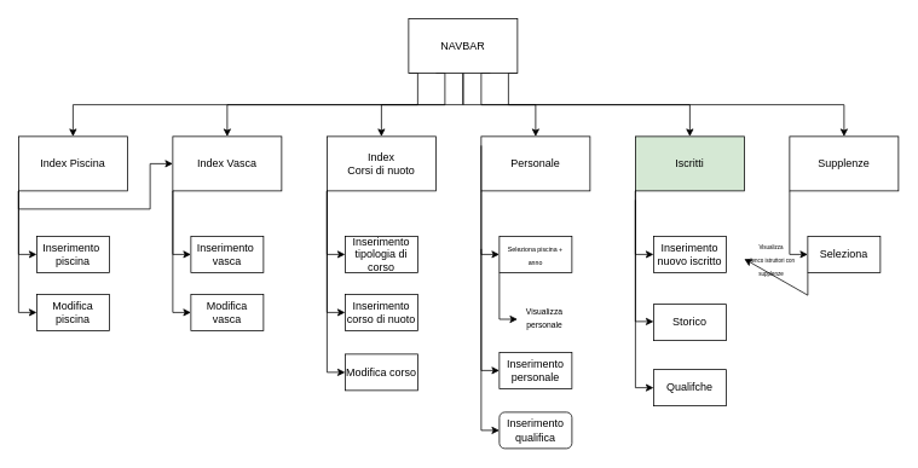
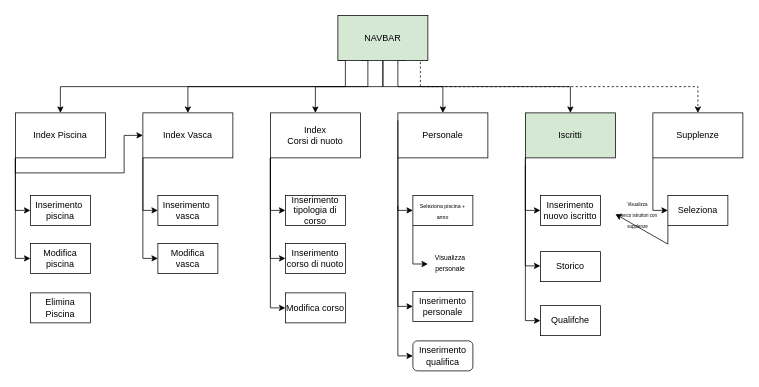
  <mxCell id="0" />
  <mxCell id="1" parent="0" />
  <mxCell id="2" style="edgeStyle=orthogonalEdgeStyle;rounded=0;orthogonalLoop=1;jettySize=auto;html=1;exitX=0;exitY=1;exitDx=0;exitDy=0;entryX=0;entryY=0.5;entryDx=0;entryDy=0;" edge="1" parent="1" source="5" target="18"><mxGeometry relative="1" as="geometry" /></mxCell>
  <mxCell id="3" style="edgeStyle=orthogonalEdgeStyle;rounded=0;orthogonalLoop=1;jettySize=auto;html=1;exitX=0;exitY=1;exitDx=0;exitDy=0;entryX=0;entryY=0.5;entryDx=0;entryDy=0;" edge="1" parent="1" source="5" target="19"><mxGeometry relative="1" as="geometry" /></mxCell>
  <mxCell id="4" style="edgeStyle=orthogonalEdgeStyle;rounded=0;orthogonalLoop=1;jettySize=auto;html=1;exitX=0;exitY=1;exitDx=0;exitDy=0;" edge="1" parent="1" source="5" target="13"><mxGeometry relative="1" as="geometry" /></mxCell>
  <mxCell id="5" value="Index Piscina" style="rounded=0;whiteSpace=wrap;html=1;" vertex="1" parent="1"><mxGeometry x="20" y="150" width="120" height="60" as="geometry" /></mxCell>
  <mxCell id="6" style="edgeStyle=orthogonalEdgeStyle;rounded=0;orthogonalLoop=1;jettySize=auto;html=1;exitX=0;exitY=1;exitDx=0;exitDy=0;entryX=0.5;entryY=0;entryDx=0;entryDy=0;" edge="1" parent="1" source="12" target="5"><mxGeometry relative="1" as="geometry"><Array as="points"><mxPoint x="460" y="80" /><mxPoint x="460" y="115" /><mxPoint x="80" y="115" /></Array></mxGeometry></mxCell>
  <mxCell id="7" style="edgeStyle=orthogonalEdgeStyle;rounded=0;orthogonalLoop=1;jettySize=auto;html=1;exitX=0.25;exitY=1;exitDx=0;exitDy=0;entryX=0.5;entryY=0;entryDx=0;entryDy=0;" edge="1" parent="1" source="12" target="13"><mxGeometry relative="1" as="geometry"><Array as="points"><mxPoint x="490" y="80" /><mxPoint x="490" y="115" /><mxPoint x="250" y="115" /></Array></mxGeometry></mxCell>
  <mxCell id="8" style="edgeStyle=orthogonalEdgeStyle;rounded=0;orthogonalLoop=1;jettySize=auto;html=1;exitX=0.5;exitY=1;exitDx=0;exitDy=0;entryX=0.5;entryY=0;entryDx=0;entryDy=0;" edge="1" parent="1" source="12" target="14"><mxGeometry relative="1" as="geometry" /></mxCell>
  <mxCell id="9" style="edgeStyle=orthogonalEdgeStyle;rounded=0;orthogonalLoop=1;jettySize=auto;html=1;exitX=0.5;exitY=1;exitDx=0;exitDy=0;entryX=0.5;entryY=0;entryDx=0;entryDy=0;" edge="1" parent="1" source="12" target="15"><mxGeometry relative="1" as="geometry" /></mxCell>
  <mxCell id="10" style="edgeStyle=orthogonalEdgeStyle;rounded=0;orthogonalLoop=1;jettySize=auto;html=1;exitX=0.75;exitY=1;exitDx=0;exitDy=0;" edge="1" parent="1" source="12" target="16"><mxGeometry relative="1" as="geometry"><Array as="points"><mxPoint x="530" y="80" /><mxPoint x="530" y="115" /><mxPoint x="760" y="115" /></Array></mxGeometry></mxCell>
- <mxCell id="11" style="edgeStyle=orthogonalEdgeStyle;rounded=0;orthogonalLoop=1;jettySize=auto;html=1;exitX=1;exitY=1;exitDx=0;exitDy=0;entryX=0.5;entryY=0;entryDx=0;entryDy=0;" edge="1" parent="1" source="12" target="17"><mxGeometry relative="1" as="geometry"><Array as="points"><mxPoint x="560" y="80" /><mxPoint x="560" y="115" /><mxPoint x="930" y="115" /></Array></mxGeometry></mxCell>
- <mxCell id="12" value="NAVBAR" style="rounded=0;whiteSpace=wrap;html=1;" vertex="1" parent="1"><mxGeometry x="450" y="20" width="120" height="60" as="geometry" /></mxCell>
+ <mxCell id="11" style="edgeStyle=orthogonalEdgeStyle;rounded=0;orthogonalLoop=1;jettySize=auto;html=1;exitX=1;exitY=1;exitDx=0;exitDy=0;entryX=0.5;entryY=0;entryDx=0;entryDy=0;dashed=1;" edge="1" parent="1" source="12" target="17"><mxGeometry relative="1" as="geometry"><Array as="points"><mxPoint x="560" y="80" /><mxPoint x="560" y="115" /><mxPoint x="930" y="115" /></Array></mxGeometry></mxCell>
+ <mxCell id="12" value="NAVBAR" style="rounded=0;whiteSpace=wrap;html=1;fillColor=#d5e8d4;" vertex="1" parent="1"><mxGeometry x="450" y="20" width="120" height="60" as="geometry" /></mxCell>
  <mxCell id="13" value="Index Vasca" style="rounded=0;whiteSpace=wrap;html=1;" vertex="1" parent="1"><mxGeometry x="190" y="150" width="120" height="60" as="geometry" /></mxCell>
  <mxCell id="14" value="Index&lt;br&gt;Corsi di nuoto" style="rounded=0;whiteSpace=wrap;html=1;" vertex="1" parent="1"><mxGeometry x="360" y="150" width="120" height="60" as="geometry" /></mxCell>
  <mxCell id="15" value="Personale" style="rounded=0;whiteSpace=wrap;html=1;" vertex="1" parent="1"><mxGeometry x="530" y="150" width="120" height="60" as="geometry" /></mxCell>
  <mxCell id="16" value="Iscritti" style="rounded=0;whiteSpace=wrap;html=1;fillColor=#d5e8d4;" vertex="1" parent="1"><mxGeometry x="700" y="150" width="120" height="60" as="geometry" /></mxCell>
  <mxCell id="17" value="Supplenze" style="rounded=0;whiteSpace=wrap;html=1;" vertex="1" parent="1"><mxGeometry x="870" y="150" width="120" height="60" as="geometry" /></mxCell>
  <mxCell id="18" value="Inserimento&amp;nbsp;&lt;br&gt;piscina" style="rounded=0;whiteSpace=wrap;html=1;" vertex="1" parent="1"><mxGeometry x="40" y="260" width="80" height="40" as="geometry" /></mxCell>
  <mxCell id="19" value="Modifica&lt;br&gt;piscina" style="rounded=0;whiteSpace=wrap;html=1;" vertex="1" parent="1"><mxGeometry x="40" y="324" width="80" height="40" as="geometry" /></mxCell>
+ <mxCell id="20" value="Elimina&lt;br&gt;Piscina" style="rounded=0;whiteSpace=wrap;html=1;" vertex="1" parent="1"><mxGeometry x="40" y="390" width="80" height="40" as="geometry" /></mxCell>
  <mxCell id="21" style="edgeStyle=orthogonalEdgeStyle;rounded=0;orthogonalLoop=1;jettySize=auto;html=1;exitX=0;exitY=1;exitDx=0;exitDy=0;entryX=0;entryY=0.5;entryDx=0;entryDy=0;" edge="1" parent="1" target="23"><mxGeometry relative="1" as="geometry"><mxPoint x="190" y="210" as="sourcePoint" /><Array as="points"><mxPoint x="190" y="280" /></Array></mxGeometry></mxCell>
  <mxCell id="22" style="edgeStyle=orthogonalEdgeStyle;rounded=0;orthogonalLoop=1;jettySize=auto;html=1;exitX=0;exitY=1;exitDx=0;exitDy=0;entryX=0;entryY=0.5;entryDx=0;entryDy=0;" edge="1" parent="1" target="24"><mxGeometry relative="1" as="geometry"><mxPoint x="190" y="210" as="sourcePoint" /><Array as="points"><mxPoint x="190" y="344" /></Array></mxGeometry></mxCell>
  <mxCell id="23" value="Inserimento&amp;nbsp;&lt;br&gt;vasca" style="rounded=0;whiteSpace=wrap;html=1;" vertex="1" parent="1"><mxGeometry x="210" y="260" width="80" height="40" as="geometry" /></mxCell>
  <mxCell id="24" value="Modifica&lt;br&gt;vasca" style="rounded=0;whiteSpace=wrap;html=1;" vertex="1" parent="1"><mxGeometry x="210" y="324" width="80" height="40" as="geometry" /></mxCell>
  <mxCell id="25" style="edgeStyle=orthogonalEdgeStyle;rounded=0;orthogonalLoop=1;jettySize=auto;html=1;exitX=0;exitY=1;exitDx=0;exitDy=0;entryX=0;entryY=0.5;entryDx=0;entryDy=0;" edge="1" parent="1" target="28"><mxGeometry relative="1" as="geometry"><mxPoint x="360" y="210" as="sourcePoint" /><Array as="points"><mxPoint x="360" y="280" /></Array></mxGeometry></mxCell>
  <mxCell id="26" style="edgeStyle=orthogonalEdgeStyle;rounded=0;orthogonalLoop=1;jettySize=auto;html=1;exitX=0;exitY=1;exitDx=0;exitDy=0;entryX=0;entryY=0.5;entryDx=0;entryDy=0;" edge="1" parent="1" target="29"><mxGeometry relative="1" as="geometry"><mxPoint x="360" y="210" as="sourcePoint" /><Array as="points"><mxPoint x="360" y="344" /></Array></mxGeometry></mxCell>
  <mxCell id="27" style="edgeStyle=orthogonalEdgeStyle;rounded=0;orthogonalLoop=1;jettySize=auto;html=1;exitX=0;exitY=1;exitDx=0;exitDy=0;entryX=0;entryY=0.5;entryDx=0;entryDy=0;" edge="1" parent="1" target="30"><mxGeometry relative="1" as="geometry"><mxPoint x="360" y="210" as="sourcePoint" /><Array as="points"><mxPoint x="360" y="410" /></Array></mxGeometry></mxCell>
  <mxCell id="28" value="Inserimento tipologia di corso" style="rounded=0;whiteSpace=wrap;html=1;" vertex="1" parent="1"><mxGeometry x="380" y="260" width="80" height="40" as="geometry" /></mxCell>
  <mxCell id="29" value="Inserimento&lt;br&gt;corso di nuoto" style="rounded=0;whiteSpace=wrap;html=1;" vertex="1" parent="1"><mxGeometry x="380" y="324" width="80" height="40" as="geometry" /></mxCell>
  <mxCell id="30" value="Modifica corso" style="rounded=0;whiteSpace=wrap;html=1;" vertex="1" parent="1"><mxGeometry x="380" y="390" width="80" height="40" as="geometry" /></mxCell>
  <mxCell id="31" style="edgeStyle=orthogonalEdgeStyle;rounded=0;orthogonalLoop=1;jettySize=auto;html=1;exitX=0;exitY=1;exitDx=0;exitDy=0;entryX=0;entryY=0.5;entryDx=0;entryDy=0;" edge="1" parent="1" target="34"><mxGeometry relative="1" as="geometry"><mxPoint x="530" y="210" as="sourcePoint" /><Array as="points"><mxPoint x="530" y="280" /></Array></mxGeometry></mxCell>
  <mxCell id="32" style="edgeStyle=orthogonalEdgeStyle;rounded=0;orthogonalLoop=1;jettySize=auto;html=1;exitX=0;exitY=1;exitDx=0;exitDy=0;entryX=0;entryY=0.5;entryDx=0;entryDy=0;" edge="1" parent="1" target="35"><mxGeometry relative="1" as="geometry"><mxPoint x="530" y="274" as="sourcePoint" /><Array as="points"><mxPoint x="530" y="408" /></Array></mxGeometry></mxCell>
  <mxCell id="33" style="edgeStyle=orthogonalEdgeStyle;rounded=0;orthogonalLoop=1;jettySize=auto;html=1;entryX=0;entryY=0.5;entryDx=0;entryDy=0;" edge="1" parent="1" target="36"><mxGeometry relative="1" as="geometry"><mxPoint x="530" y="160" as="sourcePoint" /><Array as="points"><mxPoint x="530" y="474" /></Array></mxGeometry></mxCell>
  <mxCell id="34" value="&lt;font style=&quot;font-size: 7px;&quot;&gt;Seleziona piscina + anno&lt;/font&gt;" style="rounded=0;whiteSpace=wrap;html=1;" vertex="1" parent="1"><mxGeometry x="550" y="260" width="80" height="40" as="geometry" /></mxCell>
  <mxCell id="35" value="Inserimento personale" style="rounded=0;whiteSpace=wrap;html=1;" vertex="1" parent="1"><mxGeometry x="550" y="388" width="80" height="40" as="geometry" /></mxCell>
  <mxCell id="36" value="Inserimento qualifica" style="whiteSpace=wrap;html=1;rounded=1;" vertex="1" parent="1"><mxGeometry x="550" y="454" width="80" height="40" as="geometry" /></mxCell>
  <mxCell id="37" value="&lt;font style=&quot;font-size: 9px;&quot;&gt;Visualizza personale&lt;/font&gt;" style="text;html=1;strokeColor=none;fillColor=none;align=center;verticalAlign=middle;whiteSpace=wrap;rounded=0;" vertex="1" parent="1"><mxGeometry x="570" y="334" width="60" height="30" as="geometry" /></mxCell>
  <mxCell id="38" value="" style="endArrow=none;html=1;rounded=0;exitX=0;exitY=0.5;exitDx=0;exitDy=0;endFill=0;startArrow=classic;startFill=1;" edge="1" parent="1"><mxGeometry width="50" height="50" relative="1" as="geometry"><mxPoint x="570" y="351.5" as="sourcePoint" /><mxPoint x="550" y="300" as="targetPoint" /><Array as="points"><mxPoint x="550" y="351.5" /></Array></mxGeometry></mxCell>
  <mxCell id="39" style="edgeStyle=orthogonalEdgeStyle;rounded=0;orthogonalLoop=1;jettySize=auto;html=1;exitX=0;exitY=1;exitDx=0;exitDy=0;entryX=0;entryY=0.5;entryDx=0;entryDy=0;" edge="1" parent="1" target="40"><mxGeometry relative="1" as="geometry"><mxPoint x="700" y="210" as="sourcePoint" /><Array as="points"><mxPoint x="700" y="280" /></Array></mxGeometry></mxCell>
  <mxCell id="40" value="Inserimento nuovo iscritto" style="rounded=0;whiteSpace=wrap;html=1;" vertex="1" parent="1"><mxGeometry x="720" y="260" width="80" height="40" as="geometry" /></mxCell>
  <mxCell id="41" style="edgeStyle=orthogonalEdgeStyle;rounded=0;orthogonalLoop=1;jettySize=auto;html=1;exitX=0;exitY=1;exitDx=0;exitDy=0;entryX=0;entryY=0.5;entryDx=0;entryDy=0;" edge="1" parent="1"><mxGeometry relative="1" as="geometry"><mxPoint x="700" y="220" as="sourcePoint" /><Array as="points"><mxPoint x="700" y="354" /></Array><mxPoint x="720" y="354" as="targetPoint" /></mxGeometry></mxCell>
  <mxCell id="42" value="Storico" style="rounded=0;whiteSpace=wrap;html=1;" vertex="1" parent="1"><mxGeometry x="720" y="335" width="80" height="40" as="geometry" /></mxCell>
  <mxCell id="43" style="edgeStyle=orthogonalEdgeStyle;rounded=0;orthogonalLoop=1;jettySize=auto;html=1;entryX=0;entryY=0.5;entryDx=0;entryDy=0;" edge="1" parent="1" target="44"><mxGeometry relative="1" as="geometry"><mxPoint x="700" y="210" as="sourcePoint" /><Array as="points"><mxPoint x="700" y="427" /></Array></mxGeometry></mxCell>
  <mxCell id="44" value="Qualifche" style="rounded=0;whiteSpace=wrap;html=1;" vertex="1" parent="1"><mxGeometry x="720" y="407" width="80" height="40" as="geometry" /></mxCell>
  <mxCell id="45" style="edgeStyle=orthogonalEdgeStyle;rounded=0;orthogonalLoop=1;jettySize=auto;html=1;exitX=0;exitY=1;exitDx=0;exitDy=0;entryX=0;entryY=0.5;entryDx=0;entryDy=0;" edge="1" parent="1" target="46"><mxGeometry relative="1" as="geometry"><mxPoint x="870" y="210" as="sourcePoint" /><Array as="points"><mxPoint x="870" y="280" /></Array></mxGeometry></mxCell>
  <mxCell id="46" value="Seleziona" style="rounded=0;whiteSpace=wrap;html=1;" vertex="1" parent="1"><mxGeometry x="890" y="260" width="80" height="40" as="geometry" /></mxCell>
  <mxCell id="47" value="&lt;font style=&quot;font-size: 6px;&quot;&gt;Visualizza&lt;br&gt;elenco istruttori con supplenze&lt;br&gt;&lt;/font&gt;" style="text;html=1;strokeColor=none;fillColor=none;align=center;verticalAlign=middle;whiteSpace=wrap;rounded=0;" vertex="1" parent="1"><mxGeometry x="820" y="270" width="60" height="30" as="geometry" /></mxCell>
  <mxCell id="48" value="" style="endArrow=none;html=1;rounded=0;entryX=0;entryY=1;entryDx=0;entryDy=0;exitX=0;exitY=0.5;exitDx=0;exitDy=0;endFill=0;startArrow=classic;startFill=1;" edge="1" parent="1" source="47"><mxGeometry width="50" height="50" relative="1" as="geometry"><mxPoint x="900" y="370" as="sourcePoint" /><mxPoint x="890" y="300" as="targetPoint" /><Array as="points"><mxPoint x="890" y="325" /></Array></mxGeometry></mxCell>
